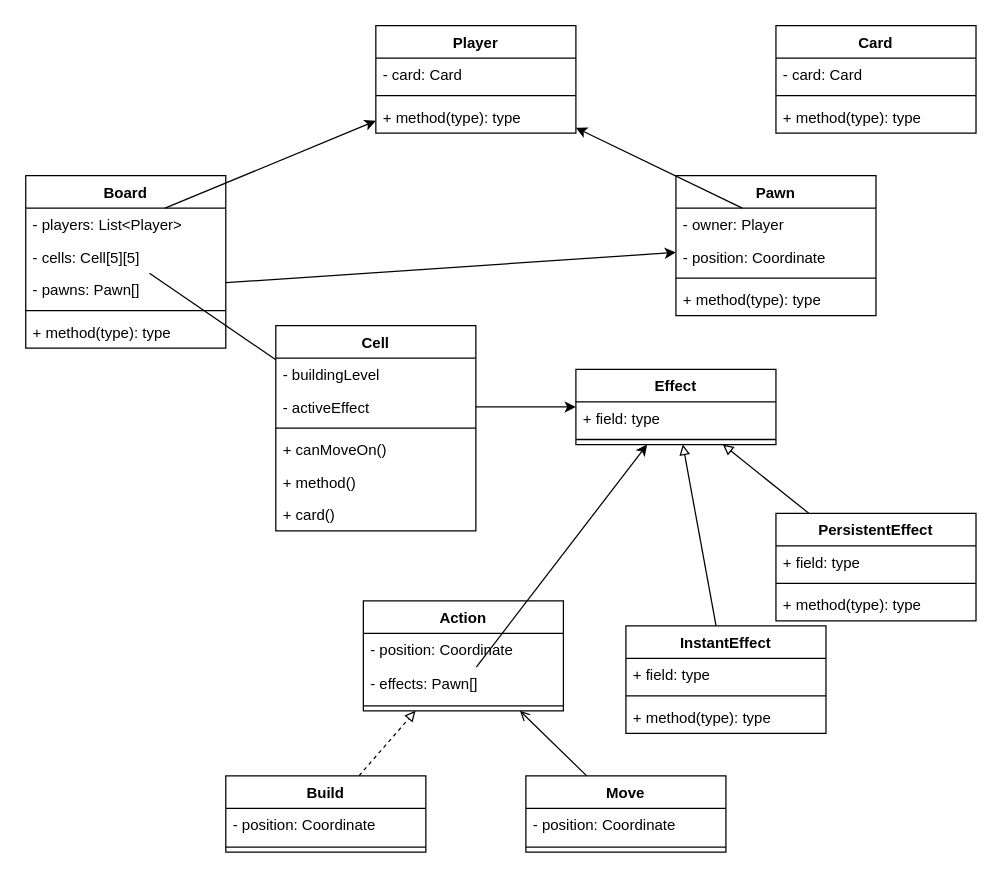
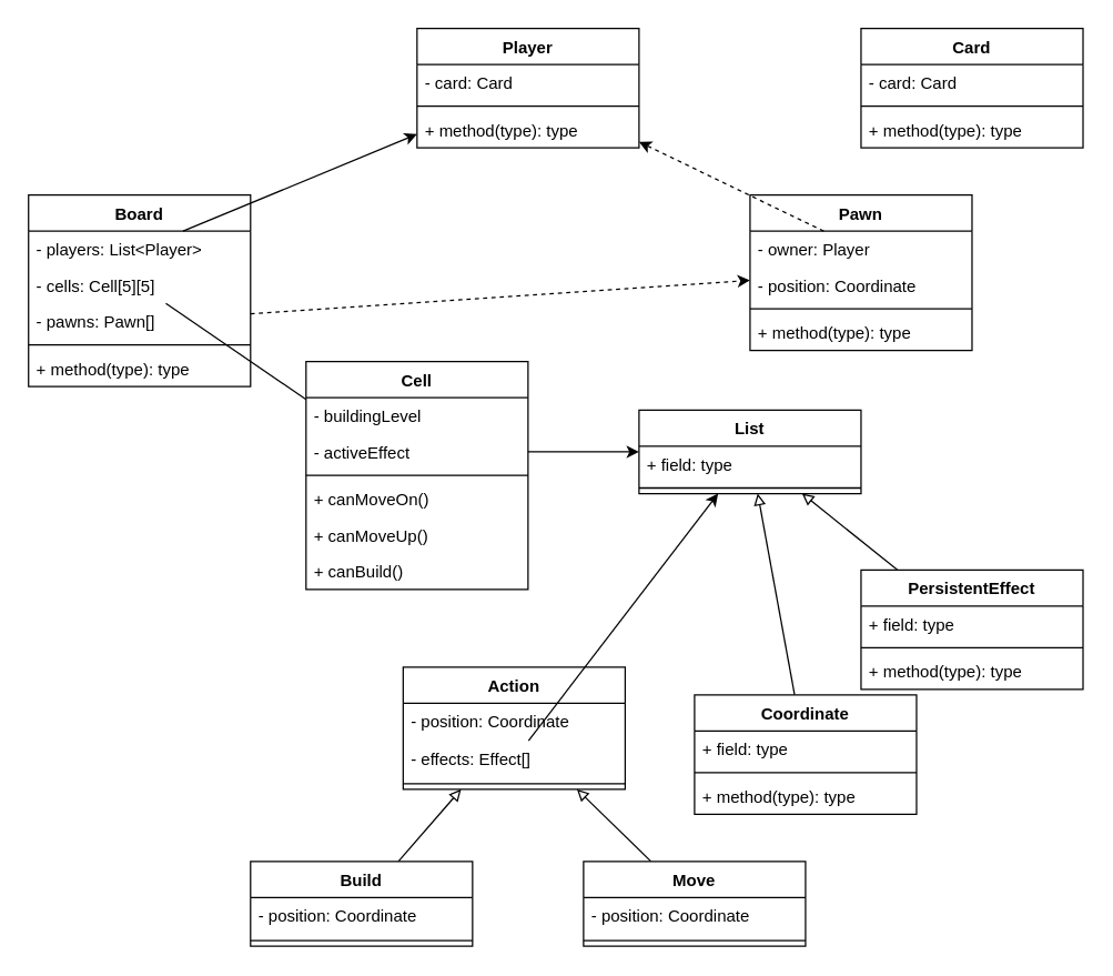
  <mxCell id="0" />
  <mxCell id="1" parent="0" />
  <mxCell id="2" value="Board" style="swimlane;fontStyle=1;align=center;verticalAlign=top;childLayout=stackLayout;horizontal=1;startSize=26;horizontalStack=0;resizeParent=1;resizeParentMax=0;resizeLast=0;collapsible=1;marginBottom=0;" parent="1" vertex="1"><mxGeometry x="20" y="140" width="160" height="138" as="geometry" /></mxCell>
  <mxCell id="3" value="- players: List&lt;Player&gt;" style="text;strokeColor=none;fillColor=none;align=left;verticalAlign=top;spacingLeft=4;spacingRight=4;overflow=hidden;rotatable=0;points=[[0,0.5],[1,0.5]];portConstraint=eastwest;" parent="2" vertex="1"><mxGeometry y="26" width="160" height="26" as="geometry" /></mxCell>
  <mxCell id="4" value="- cells: Cell[5][5]" style="text;strokeColor=none;fillColor=none;align=left;verticalAlign=top;spacingLeft=4;spacingRight=4;overflow=hidden;rotatable=0;points=[[0,0.5],[1,0.5]];portConstraint=eastwest;" vertex="1" parent="2"><mxGeometry y="52" width="160" height="26" as="geometry" /></mxCell>
  <mxCell id="5" value="- pawns: Pawn[]" style="text;strokeColor=none;fillColor=none;align=left;verticalAlign=top;spacingLeft=4;spacingRight=4;overflow=hidden;rotatable=0;points=[[0,0.5],[1,0.5]];portConstraint=eastwest;" vertex="1" parent="2"><mxGeometry y="78" width="160" height="26" as="geometry" /></mxCell>
  <mxCell id="6" value="" style="line;strokeWidth=1;fillColor=none;align=left;verticalAlign=middle;spacingTop=-1;spacingLeft=3;spacingRight=3;rotatable=0;labelPosition=right;points=[];portConstraint=eastwest;" parent="2" vertex="1"><mxGeometry y="104" width="160" height="8" as="geometry" /></mxCell>
  <mxCell id="7" value="+ method(type): type" style="text;strokeColor=none;fillColor=none;align=left;verticalAlign=top;spacingLeft=4;spacingRight=4;overflow=hidden;rotatable=0;points=[[0,0.5],[1,0.5]];portConstraint=eastwest;" parent="2" vertex="1"><mxGeometry y="112" width="160" height="26" as="geometry" /></mxCell>
  <mxCell id="8" value="Action" style="swimlane;fontStyle=1;align=center;verticalAlign=top;childLayout=stackLayout;horizontal=1;startSize=26;horizontalStack=0;resizeParent=1;resizeParentMax=0;resizeLast=0;collapsible=1;marginBottom=0;" parent="1" vertex="1"><mxGeometry x="290" y="480" width="160" height="88" as="geometry" /></mxCell>
  <mxCell id="9" value="- position: Coordinate" style="text;strokeColor=none;fillColor=none;align=left;verticalAlign=top;spacingLeft=4;spacingRight=4;overflow=hidden;rotatable=0;points=[[0,0.5],[1,0.5]];portConstraint=eastwest;" vertex="1" parent="8"><mxGeometry y="26" width="160" height="27" as="geometry" /></mxCell>
- <mxCell id="10" value="- effects: Pawn[]" style="text;strokeColor=none;fillColor=none;align=left;verticalAlign=top;spacingLeft=4;spacingRight=4;overflow=hidden;rotatable=0;points=[[0,0.5],[1,0.5]];portConstraint=eastwest;" parent="8" vertex="1"><mxGeometry y="53" width="160" height="27" as="geometry" /></mxCell>
+ <mxCell id="10" value="- effects: Effect[]" style="text;strokeColor=none;fillColor=none;align=left;verticalAlign=top;spacingLeft=4;spacingRight=4;overflow=hidden;rotatable=0;points=[[0,0.5],[1,0.5]];portConstraint=eastwest;" parent="8" vertex="1"><mxGeometry y="53" width="160" height="27" as="geometry" /></mxCell>
  <mxCell id="11" value="" style="line;strokeWidth=1;fillColor=none;align=left;verticalAlign=middle;spacingTop=-1;spacingLeft=3;spacingRight=3;rotatable=0;labelPosition=right;points=[];portConstraint=eastwest;" parent="8" vertex="1"><mxGeometry y="80" width="160" height="8" as="geometry" /></mxCell>
  <mxCell id="12" value="Pawn" style="swimlane;fontStyle=1;align=center;verticalAlign=top;childLayout=stackLayout;horizontal=1;startSize=26;horizontalStack=0;resizeParent=1;resizeParentMax=0;resizeLast=0;collapsible=1;marginBottom=0;" parent="1" vertex="1"><mxGeometry x="540" y="140" width="160" height="112" as="geometry"><mxRectangle x="520" y="280" width="60" height="26" as="alternateBounds" /></mxGeometry></mxCell>
  <mxCell id="13" value="- owner: Player" style="text;strokeColor=none;fillColor=none;align=left;verticalAlign=top;spacingLeft=4;spacingRight=4;overflow=hidden;rotatable=0;points=[[0,0.5],[1,0.5]];portConstraint=eastwest;" vertex="1" parent="12"><mxGeometry y="26" width="160" height="26" as="geometry" /></mxCell>
  <mxCell id="14" value="- position: Coordinate" style="text;strokeColor=none;fillColor=none;align=left;verticalAlign=top;spacingLeft=4;spacingRight=4;overflow=hidden;rotatable=0;points=[[0,0.5],[1,0.5]];portConstraint=eastwest;" parent="12" vertex="1"><mxGeometry y="52" width="160" height="26" as="geometry" /></mxCell>
  <mxCell id="15" value="" style="line;strokeWidth=1;fillColor=none;align=left;verticalAlign=middle;spacingTop=-1;spacingLeft=3;spacingRight=3;rotatable=0;labelPosition=right;points=[];portConstraint=eastwest;" parent="12" vertex="1"><mxGeometry y="78" width="160" height="8" as="geometry" /></mxCell>
  <mxCell id="16" value="+ method(type): type" style="text;strokeColor=none;fillColor=none;align=left;verticalAlign=top;spacingLeft=4;spacingRight=4;overflow=hidden;rotatable=0;points=[[0,0.5],[1,0.5]];portConstraint=eastwest;" parent="12" vertex="1"><mxGeometry y="86" width="160" height="26" as="geometry" /></mxCell>
- <mxCell id="17" value="Effect" style="swimlane;fontStyle=1;align=center;verticalAlign=top;childLayout=stackLayout;horizontal=1;startSize=26;horizontalStack=0;resizeParent=1;resizeParentMax=0;resizeLast=0;collapsible=1;marginBottom=0;" parent="1" vertex="1"><mxGeometry x="460" y="295" width="160" height="60" as="geometry" /></mxCell>
+ <mxCell id="17" value="List" style="swimlane;fontStyle=1;align=center;verticalAlign=top;childLayout=stackLayout;horizontal=1;startSize=26;horizontalStack=0;resizeParent=1;resizeParentMax=0;resizeLast=0;collapsible=1;marginBottom=0;" parent="1" vertex="1"><mxGeometry x="460" y="295" width="160" height="60" as="geometry" /></mxCell>
  <mxCell id="18" value="+ field: type" style="text;strokeColor=none;fillColor=none;align=left;verticalAlign=top;spacingLeft=4;spacingRight=4;overflow=hidden;rotatable=0;points=[[0,0.5],[1,0.5]];portConstraint=eastwest;" parent="17" vertex="1"><mxGeometry y="26" width="160" height="26" as="geometry" /></mxCell>
  <mxCell id="19" value="" style="line;strokeWidth=1;fillColor=none;align=left;verticalAlign=middle;spacingTop=-1;spacingLeft=3;spacingRight=3;rotatable=0;labelPosition=right;points=[];portConstraint=eastwest;" parent="17" vertex="1"><mxGeometry y="52" width="160" height="8" as="geometry" /></mxCell>
  <mxCell id="20" style="rounded=0;orthogonalLoop=1;jettySize=auto;html=1;" parent="1" source="10" target="17" edge="1"><mxGeometry relative="1" as="geometry" /></mxCell>
  <mxCell id="21" value="Player" style="swimlane;fontStyle=1;align=center;verticalAlign=top;childLayout=stackLayout;horizontal=1;startSize=26;horizontalStack=0;resizeParent=1;resizeParentMax=0;resizeLast=0;collapsible=1;marginBottom=0;" parent="1" vertex="1"><mxGeometry x="300" y="20" width="160" height="86" as="geometry" /></mxCell>
  <mxCell id="22" value="- card: Card" style="text;strokeColor=none;fillColor=none;align=left;verticalAlign=top;spacingLeft=4;spacingRight=4;overflow=hidden;rotatable=0;points=[[0,0.5],[1,0.5]];portConstraint=eastwest;" parent="21" vertex="1"><mxGeometry y="26" width="160" height="26" as="geometry" /></mxCell>
  <mxCell id="23" value="" style="line;strokeWidth=1;fillColor=none;align=left;verticalAlign=middle;spacingTop=-1;spacingLeft=3;spacingRight=3;rotatable=0;labelPosition=right;points=[];portConstraint=eastwest;" parent="21" vertex="1"><mxGeometry y="52" width="160" height="8" as="geometry" /></mxCell>
  <mxCell id="24" value="+ method(type): type" style="text;strokeColor=none;fillColor=none;align=left;verticalAlign=top;spacingLeft=4;spacingRight=4;overflow=hidden;rotatable=0;points=[[0,0.5],[1,0.5]];portConstraint=eastwest;" parent="21" vertex="1"><mxGeometry y="60" width="160" height="26" as="geometry" /></mxCell>
  <mxCell id="25" style="edgeStyle=none;rounded=0;orthogonalLoop=1;jettySize=auto;html=1;endArrow=block;endFill=0;" parent="1" source="26" target="17" edge="1"><mxGeometry relative="1" as="geometry"><mxPoint x="174.222" y="456" as="targetPoint" /></mxGeometry></mxCell>
  <mxCell id="26" value="PersistentEffect" style="swimlane;fontStyle=1;align=center;verticalAlign=top;childLayout=stackLayout;horizontal=1;startSize=26;horizontalStack=0;resizeParent=1;resizeParentMax=0;resizeLast=0;collapsible=1;marginBottom=0;" parent="1" vertex="1"><mxGeometry x="620" y="410" width="160" height="86" as="geometry" /></mxCell>
  <mxCell id="27" value="+ field: type" style="text;strokeColor=none;fillColor=none;align=left;verticalAlign=top;spacingLeft=4;spacingRight=4;overflow=hidden;rotatable=0;points=[[0,0.5],[1,0.5]];portConstraint=eastwest;" parent="26" vertex="1"><mxGeometry y="26" width="160" height="26" as="geometry" /></mxCell>
  <mxCell id="28" value="" style="line;strokeWidth=1;fillColor=none;align=left;verticalAlign=middle;spacingTop=-1;spacingLeft=3;spacingRight=3;rotatable=0;labelPosition=right;points=[];portConstraint=eastwest;" parent="26" vertex="1"><mxGeometry y="52" width="160" height="8" as="geometry" /></mxCell>
  <mxCell id="29" value="+ method(type): type" style="text;strokeColor=none;fillColor=none;align=left;verticalAlign=top;spacingLeft=4;spacingRight=4;overflow=hidden;rotatable=0;points=[[0,0.5],[1,0.5]];portConstraint=eastwest;" parent="26" vertex="1"><mxGeometry y="60" width="160" height="26" as="geometry" /></mxCell>
  <mxCell id="30" style="edgeStyle=none;rounded=0;orthogonalLoop=1;jettySize=auto;html=1;endArrow=block;endFill=0;" parent="1" source="31" target="17" edge="1"><mxGeometry relative="1" as="geometry"><mxPoint x="188.667" y="456" as="targetPoint" /></mxGeometry></mxCell>
- <mxCell id="31" value="InstantEffect" style="swimlane;fontStyle=1;align=center;verticalAlign=top;childLayout=stackLayout;horizontal=1;startSize=26;horizontalStack=0;resizeParent=1;resizeParentMax=0;resizeLast=0;collapsible=1;marginBottom=0;" parent="1" vertex="1"><mxGeometry x="500" y="500" width="160" height="86" as="geometry" /></mxCell>
+ <mxCell id="31" value="Coordinate" style="swimlane;fontStyle=1;align=center;verticalAlign=top;childLayout=stackLayout;horizontal=1;startSize=26;horizontalStack=0;resizeParent=1;resizeParentMax=0;resizeLast=0;collapsible=1;marginBottom=0;" parent="1" vertex="1"><mxGeometry x="500" y="500" width="160" height="86" as="geometry" /></mxCell>
  <mxCell id="32" value="+ field: type" style="text;strokeColor=none;fillColor=none;align=left;verticalAlign=top;spacingLeft=4;spacingRight=4;overflow=hidden;rotatable=0;points=[[0,0.5],[1,0.5]];portConstraint=eastwest;" parent="31" vertex="1"><mxGeometry y="26" width="160" height="26" as="geometry" /></mxCell>
  <mxCell id="33" value="" style="line;strokeWidth=1;fillColor=none;align=left;verticalAlign=middle;spacingTop=-1;spacingLeft=3;spacingRight=3;rotatable=0;labelPosition=right;points=[];portConstraint=eastwest;" parent="31" vertex="1"><mxGeometry y="52" width="160" height="8" as="geometry" /></mxCell>
  <mxCell id="34" value="+ method(type): type" style="text;strokeColor=none;fillColor=none;align=left;verticalAlign=top;spacingLeft=4;spacingRight=4;overflow=hidden;rotatable=0;points=[[0,0.5],[1,0.5]];portConstraint=eastwest;" parent="31" vertex="1"><mxGeometry y="60" width="160" height="26" as="geometry" /></mxCell>
  <mxCell id="35" style="edgeStyle=none;rounded=0;orthogonalLoop=1;jettySize=auto;html=1;" edge="1" parent="1" source="3" target="21"><mxGeometry relative="1" as="geometry" /></mxCell>
  <mxCell id="36" value="Cell" style="swimlane;fontStyle=1;align=center;verticalAlign=top;childLayout=stackLayout;horizontal=1;startSize=26;horizontalStack=0;resizeParent=1;resizeParentMax=0;resizeLast=0;collapsible=1;marginBottom=0;" vertex="1" parent="1"><mxGeometry x="220" y="260" width="160" height="164" as="geometry" /></mxCell>
  <mxCell id="37" value="- buildingLevel" style="text;strokeColor=none;fillColor=none;align=left;verticalAlign=top;spacingLeft=4;spacingRight=4;overflow=hidden;rotatable=0;points=[[0,0.5],[1,0.5]];portConstraint=eastwest;" vertex="1" parent="36"><mxGeometry y="26" width="160" height="26" as="geometry" /></mxCell>
  <mxCell id="38" value="- activeEffect" style="text;strokeColor=none;fillColor=none;align=left;verticalAlign=top;spacingLeft=4;spacingRight=4;overflow=hidden;rotatable=0;points=[[0,0.5],[1,0.5]];portConstraint=eastwest;" vertex="1" parent="36"><mxGeometry y="52" width="160" height="26" as="geometry" /></mxCell>
  <mxCell id="39" value="" style="line;strokeWidth=1;fillColor=none;align=left;verticalAlign=middle;spacingTop=-1;spacingLeft=3;spacingRight=3;rotatable=0;labelPosition=right;points=[];portConstraint=eastwest;" vertex="1" parent="36"><mxGeometry y="78" width="160" height="8" as="geometry" /></mxCell>
  <mxCell id="40" value="+ canMoveOn()" style="text;strokeColor=none;fillColor=none;align=left;verticalAlign=top;spacingLeft=4;spacingRight=4;overflow=hidden;rotatable=0;points=[[0,0.5],[1,0.5]];portConstraint=eastwest;" vertex="1" parent="36"><mxGeometry y="86" width="160" height="26" as="geometry" /></mxCell>
- <mxCell id="41" value="+ method()" style="text;strokeColor=none;fillColor=none;align=left;verticalAlign=top;spacingLeft=4;spacingRight=4;overflow=hidden;rotatable=0;points=[[0,0.5],[1,0.5]];portConstraint=eastwest;" vertex="1" parent="36"><mxGeometry y="112" width="160" height="26" as="geometry" /></mxCell>
- <mxCell id="42" value="+ card()" style="text;strokeColor=none;fillColor=none;align=left;verticalAlign=top;spacingLeft=4;spacingRight=4;overflow=hidden;rotatable=0;points=[[0,0.5],[1,0.5]];portConstraint=eastwest;" vertex="1" parent="36"><mxGeometry y="138" width="160" height="26" as="geometry" /></mxCell>
+ <mxCell id="41" value="+ canMoveUp()" style="text;strokeColor=none;fillColor=none;align=left;verticalAlign=top;spacingLeft=4;spacingRight=4;overflow=hidden;rotatable=0;points=[[0,0.5],[1,0.5]];portConstraint=eastwest;" vertex="1" parent="36"><mxGeometry y="112" width="160" height="26" as="geometry" /></mxCell>
+ <mxCell id="42" value="+ canBuild()" style="text;strokeColor=none;fillColor=none;align=left;verticalAlign=top;spacingLeft=4;spacingRight=4;overflow=hidden;rotatable=0;points=[[0,0.5],[1,0.5]];portConstraint=eastwest;" vertex="1" parent="36"><mxGeometry y="138" width="160" height="26" as="geometry" /></mxCell>
  <mxCell id="43" value="Card" style="swimlane;fontStyle=1;align=center;verticalAlign=top;childLayout=stackLayout;horizontal=1;startSize=26;horizontalStack=0;resizeParent=1;resizeParentMax=0;resizeLast=0;collapsible=1;marginBottom=0;" vertex="1" parent="1"><mxGeometry x="620" y="20" width="160" height="86" as="geometry" /></mxCell>
  <mxCell id="44" value="- card: Card" style="text;strokeColor=none;fillColor=none;align=left;verticalAlign=top;spacingLeft=4;spacingRight=4;overflow=hidden;rotatable=0;points=[[0,0.5],[1,0.5]];portConstraint=eastwest;" vertex="1" parent="43"><mxGeometry y="26" width="160" height="26" as="geometry" /></mxCell>
  <mxCell id="45" value="" style="line;strokeWidth=1;fillColor=none;align=left;verticalAlign=middle;spacingTop=-1;spacingLeft=3;spacingRight=3;rotatable=0;labelPosition=right;points=[];portConstraint=eastwest;" vertex="1" parent="43"><mxGeometry y="52" width="160" height="8" as="geometry" /></mxCell>
  <mxCell id="46" value="+ method(type): type" style="text;strokeColor=none;fillColor=none;align=left;verticalAlign=top;spacingLeft=4;spacingRight=4;overflow=hidden;rotatable=0;points=[[0,0.5],[1,0.5]];portConstraint=eastwest;" vertex="1" parent="43"><mxGeometry y="60" width="160" height="26" as="geometry" /></mxCell>
  <mxCell id="47" style="edgeStyle=none;rounded=0;orthogonalLoop=1;jettySize=auto;html=1;endArrow=none;" edge="1" parent="1" source="4" target="36"><mxGeometry relative="1" as="geometry" /></mxCell>
- <mxCell id="48" style="edgeStyle=none;rounded=0;orthogonalLoop=1;jettySize=auto;html=1;" edge="1" parent="1" source="5" target="12"><mxGeometry relative="1" as="geometry" /></mxCell>
- <mxCell id="49" style="edgeStyle=none;rounded=0;orthogonalLoop=1;jettySize=auto;html=1;" edge="1" parent="1" source="13" target="21"><mxGeometry relative="1" as="geometry" /></mxCell>
- <mxCell id="50" style="edgeStyle=none;rounded=0;orthogonalLoop=1;jettySize=auto;html=1;endArrow=block;endFill=0;dashed=1;" edge="1" parent="1" source="51" target="8"><mxGeometry relative="1" as="geometry" /></mxCell>
+ <mxCell id="48" style="edgeStyle=none;rounded=0;orthogonalLoop=1;jettySize=auto;html=1;dashed=1;" edge="1" parent="1" source="5" target="12"><mxGeometry relative="1" as="geometry" /></mxCell>
+ <mxCell id="49" style="edgeStyle=none;rounded=0;orthogonalLoop=1;jettySize=auto;html=1;dashed=1;" edge="1" parent="1" source="13" target="21"><mxGeometry relative="1" as="geometry" /></mxCell>
+ <mxCell id="50" style="edgeStyle=none;rounded=0;orthogonalLoop=1;jettySize=auto;html=1;endArrow=block;endFill=0;" edge="1" parent="1" source="51" target="8"><mxGeometry relative="1" as="geometry" /></mxCell>
  <mxCell id="51" value="Build" style="swimlane;fontStyle=1;align=center;verticalAlign=top;childLayout=stackLayout;horizontal=1;startSize=26;horizontalStack=0;resizeParent=1;resizeParentMax=0;resizeLast=0;collapsible=1;marginBottom=0;" vertex="1" parent="1"><mxGeometry x="180" y="620" width="160" height="61" as="geometry" /></mxCell>
  <mxCell id="52" value="- position: Coordinate" style="text;strokeColor=none;fillColor=none;align=left;verticalAlign=top;spacingLeft=4;spacingRight=4;overflow=hidden;rotatable=0;points=[[0,0.5],[1,0.5]];portConstraint=eastwest;" vertex="1" parent="51"><mxGeometry y="26" width="160" height="27" as="geometry" /></mxCell>
  <mxCell id="53" value="" style="line;strokeWidth=1;fillColor=none;align=left;verticalAlign=middle;spacingTop=-1;spacingLeft=3;spacingRight=3;rotatable=0;labelPosition=right;points=[];portConstraint=eastwest;" vertex="1" parent="51"><mxGeometry y="53" width="160" height="8" as="geometry" /></mxCell>
- <mxCell id="54" style="edgeStyle=none;rounded=0;orthogonalLoop=1;jettySize=auto;html=1;endArrow=open;endFill=0;" edge="1" parent="1" source="55" target="8"><mxGeometry relative="1" as="geometry" /></mxCell>
+ <mxCell id="54" style="edgeStyle=none;rounded=0;orthogonalLoop=1;jettySize=auto;html=1;endArrow=block;endFill=0;" edge="1" parent="1" source="55" target="8"><mxGeometry relative="1" as="geometry" /></mxCell>
  <mxCell id="55" value="Move" style="swimlane;fontStyle=1;align=center;verticalAlign=top;childLayout=stackLayout;horizontal=1;startSize=26;horizontalStack=0;resizeParent=1;resizeParentMax=0;resizeLast=0;collapsible=1;marginBottom=0;" vertex="1" parent="1"><mxGeometry x="420" y="620" width="160" height="61" as="geometry" /></mxCell>
  <mxCell id="56" value="- position: Coordinate" style="text;strokeColor=none;fillColor=none;align=left;verticalAlign=top;spacingLeft=4;spacingRight=4;overflow=hidden;rotatable=0;points=[[0,0.5],[1,0.5]];portConstraint=eastwest;" vertex="1" parent="55"><mxGeometry y="26" width="160" height="27" as="geometry" /></mxCell>
  <mxCell id="57" value="" style="line;strokeWidth=1;fillColor=none;align=left;verticalAlign=middle;spacingTop=-1;spacingLeft=3;spacingRight=3;rotatable=0;labelPosition=right;points=[];portConstraint=eastwest;" vertex="1" parent="55"><mxGeometry y="53" width="160" height="8" as="geometry" /></mxCell>
  <mxCell id="58" style="edgeStyle=none;rounded=0;orthogonalLoop=1;jettySize=auto;html=1;endArrow=classic;endFill=1;" edge="1" parent="1" source="38" target="17"><mxGeometry relative="1" as="geometry" /></mxCell>
